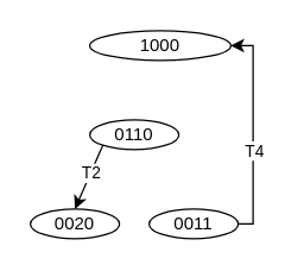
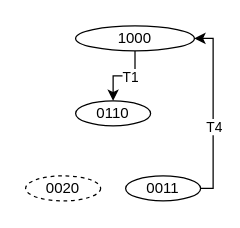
  <mxCell id="0" />
  <mxCell id="1" parent="0" />
- <mxCell id="2" style="rounded=0;orthogonalLoop=1;jettySize=auto;html=1;exitX=0;exitY=1;exitDx=0;exitDy=0;entryX=0.5;entryY=0;entryDx=0;entryDy=0;" edge="1" parent="1" source="4" target="8"><mxGeometry relative="1" as="geometry" /></mxCell>
- <mxCell id="3" value="T2" style="edgeLabel;html=1;align=center;verticalAlign=middle;resizable=0;points=[];" vertex="1" connectable="0" parent="2"><mxGeometry x="-0.133" relative="1" as="geometry"><mxPoint as="offset" /></mxGeometry></mxCell>
  <mxCell id="4" value="0110" style="ellipse;whiteSpace=wrap;html=1;" vertex="1" parent="1"><mxGeometry x="60" y="80" width="60" height="20" as="geometry" /></mxCell>
+ <mxCell id="5" style="edgeStyle=orthogonalEdgeStyle;rounded=0;orthogonalLoop=1;jettySize=auto;html=1;exitX=0.5;exitY=1;exitDx=0;exitDy=0;entryX=0.5;entryY=0;entryDx=0;entryDy=0;" edge="1" parent="1" source="7" target="4"><mxGeometry relative="1" as="geometry" /></mxCell>
+ <mxCell id="6" value="T1" style="edgeLabel;html=1;align=center;verticalAlign=middle;resizable=0;points=[];" vertex="1" connectable="0" parent="5"><mxGeometry x="-0.154" relative="1" as="geometry"><mxPoint as="offset" /></mxGeometry></mxCell>
  <mxCell id="7" value="1000" style="ellipse;whiteSpace=wrap;html=1;" vertex="1" parent="1"><mxGeometry x="60" y="20" width="95" height="20" as="geometry" /></mxCell>
- <mxCell id="8" value="0020" style="ellipse;whiteSpace=wrap;html=1;" vertex="1" parent="1"><mxGeometry x="20" y="140" width="60" height="20" as="geometry" /></mxCell>
+ <mxCell id="8" value="0020" style="ellipse;whiteSpace=wrap;html=1;dashed=1;" vertex="1" parent="1"><mxGeometry x="20" y="140" width="60" height="20" as="geometry" /></mxCell>
  <mxCell id="9" style="edgeStyle=orthogonalEdgeStyle;rounded=0;orthogonalLoop=1;jettySize=auto;html=1;exitX=1;exitY=0.5;exitDx=0;exitDy=0;entryX=1;entryY=0.5;entryDx=0;entryDy=0;" edge="1" parent="1" source="11" target="7"><mxGeometry relative="1" as="geometry"><Array as="points"><mxPoint x="170" y="150" /><mxPoint x="170" y="30" /></Array></mxGeometry></mxCell>
  <mxCell id="10" value="T4" style="edgeLabel;html=1;align=center;verticalAlign=middle;resizable=0;points=[];" vertex="1" connectable="0" parent="9"><mxGeometry x="-0.177" relative="1" as="geometry"><mxPoint as="offset" /></mxGeometry></mxCell>
  <mxCell id="11" value="0011" style="ellipse;whiteSpace=wrap;html=1;" vertex="1" parent="1"><mxGeometry x="100" y="140" width="60" height="20" as="geometry" /></mxCell>
